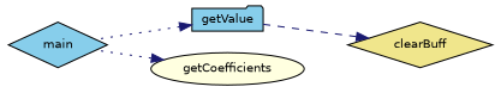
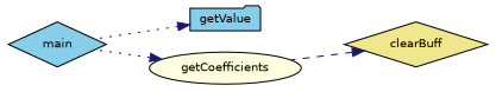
  digraph {
    rankdir=RL
    node [color=black fillcolor=skyblue fontname=Helvetica fontsize=10 shape=diamond style=filled]
    edge [color=midnightblue dir=back fontname=Helvetica fontsize=10 labelfontname=Helvetica labelfontsize=10 style=dotted]
    n1 [fillcolor=khaki fontcolor=black height=0.2 label=clearBuff width=0.4]
    n2 [height=0.2 label=getValue shape=folder width=0.4]
    n3 [height=0.2 label=main width=0.4]
    n4 [fillcolor=lightyellow height=0.2 label=getCoefficients shape=ellipse width=0.4]
-   n1 -> n2 [style=dashed]
+   n1 -> n4 [style=dashed]
    n2 -> n3
    n4 -> n3
  }
